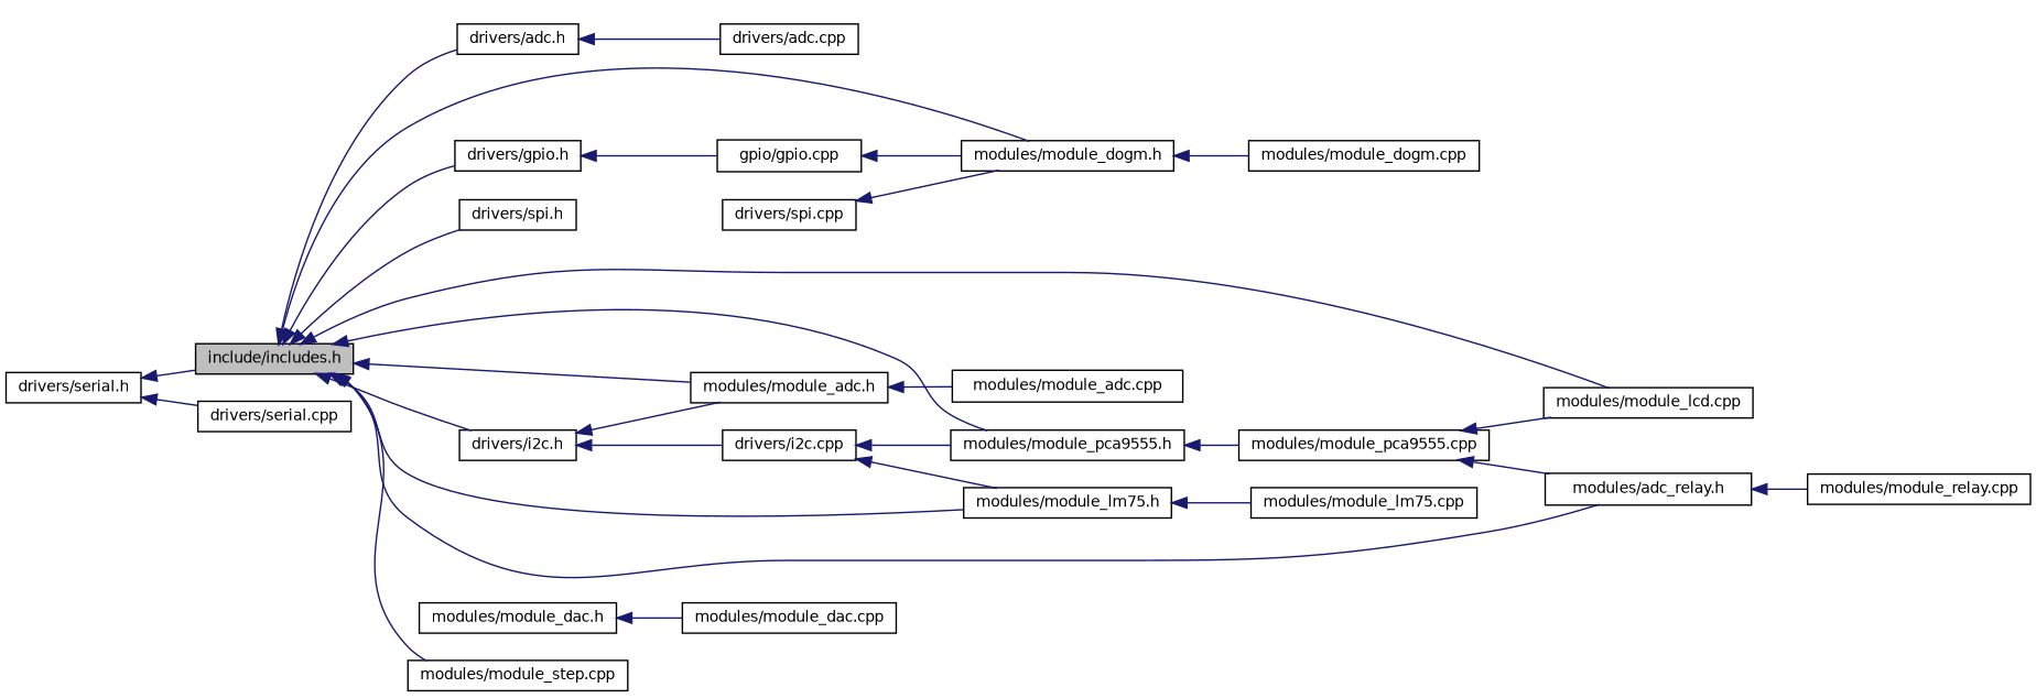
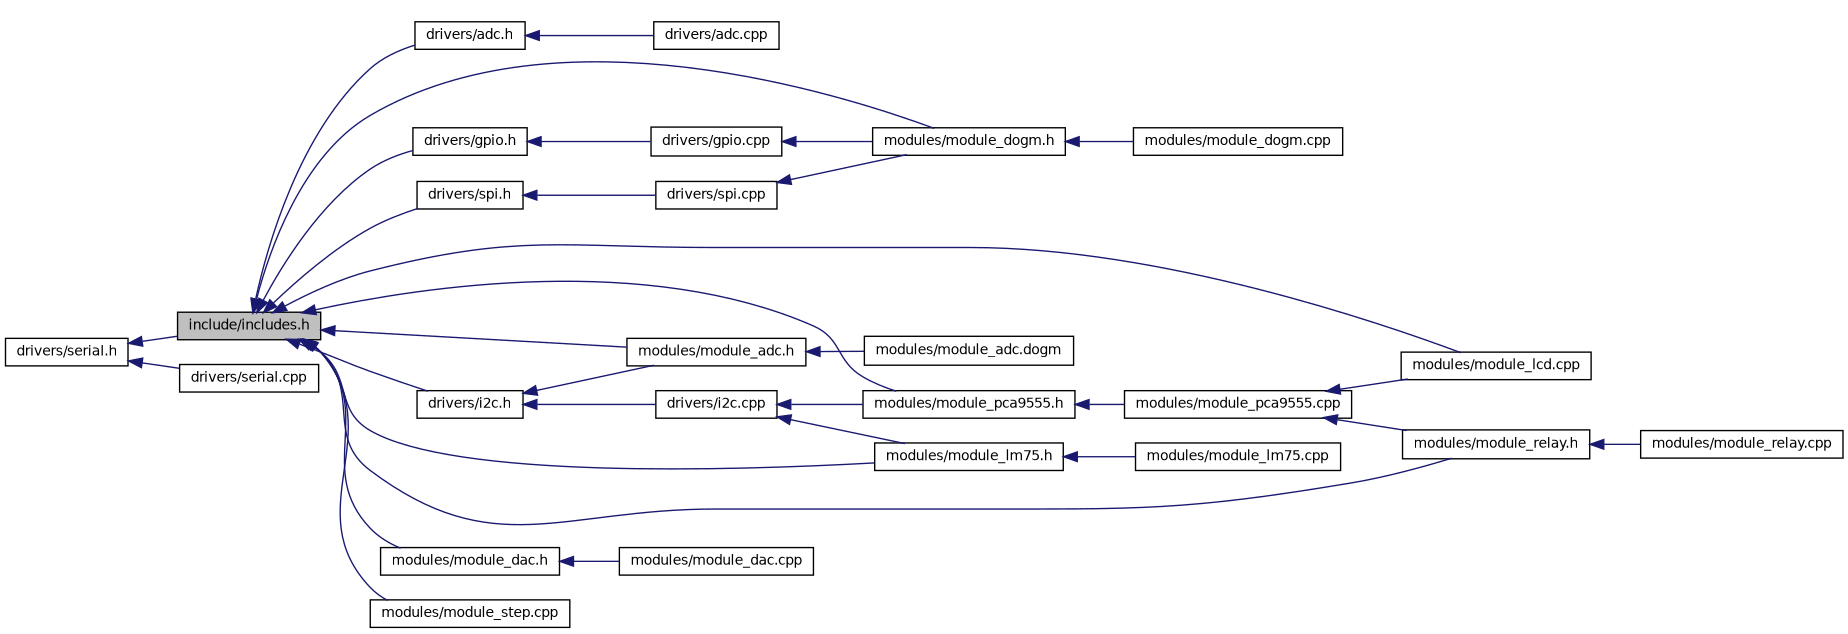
  digraph {
    rankdir=LR
    node [color=black fillcolor=white fontname=Helvetica fontsize=10 shape=record style=filled]
    edge [color=midnightblue dir=back fontname=Helvetica fontsize=10 labelfontname=Helvetica labelfontsize=10 style=solid]
    n1 [fillcolor=grey75 fontcolor=black height=0.2 label="include/includes.h" width=0.4]
    n2 [height=0.2 label="drivers/adc.h" width=0.4]
    n3 [height=0.2 label="drivers/gpio.h" width=0.4]
    n4 [height=0.2 label="modules/module_dogm.h" width=0.4]
    n5 [height=0.2 label="drivers/i2c.h" width=0.4]
    n6 [height=0.2 label="modules/module_dac.h" width=0.4]
    n7 [height=0.2 label="modules/module_pca9555.h" width=0.4]
    n8 [height=0.2 label="modules/module_lcd.cpp" width=0.4]
-   n9 [height=0.2 label="modules/adc_relay.h" width=0.4]
+   n9 [height=0.2 label="modules/module_relay.h" width=0.4]
    n10 [height=0.2 label="modules/module_lm75.h" width=0.4]
    n11 [height=0.2 label="modules/module_adc.h" width=0.4]
    n12 [height=0.2 label="drivers/spi.h" width=0.4]
    n13 [height=0.2 label="modules/module_step.cpp" width=0.4]
    n14 [height=0.2 label="drivers/adc.cpp" width=0.4]
-   n15 [height=0.2 label="gpio/gpio.cpp" width=0.4]
+   n15 [height=0.2 label="drivers/gpio.cpp" width=0.4]
    n16 [height=0.2 label="modules/module_dogm.cpp" width=0.4]
    n17 [height=0.2 label="drivers/i2c.cpp" width=0.4]
    n18 [height=0.2 label="modules/module_dac.cpp" width=0.4]
    n19 [height=0.2 label="modules/module_pca9555.cpp" width=0.4]
    n20 [height=0.2 label="modules/module_relay.cpp" width=0.4]
    n21 [height=0.2 label="modules/module_lm75.cpp" width=0.4]
-   n22 [height=0.2 label="modules/module_adc.cpp" width=0.4]
+   n22 [height=0.2 label="modules/module_adc.dogm" width=0.4]
    n23 [height=0.2 label="drivers/serial.h" width=0.4]
    n24 [height=0.2 label="drivers/serial.cpp" width=0.4]
    n25 [height=0.2 label="drivers/spi.cpp" width=0.4]
    n1 -> n2
    n1 -> n3
    n1 -> n4
    n1 -> n5
+   n1 -> n6
    n1 -> n7
    n1 -> n8
    n1 -> n9
    n1 -> n10
    n1 -> n11
    n1 -> n12
    n1 -> n13
    n2 -> n14
    n3 -> n15
    n4 -> n16
    n5 -> n11
    n5 -> n17
    n6 -> n18
    n7 -> n19
    n9 -> n20
    n10 -> n21
    n11 -> n22
+   n12 -> n25
    n15 -> n4
    n17 -> n7
    n17 -> n10
    n19 -> n8
    n19 -> n9
    n23 -> n1
    n23 -> n24
    n25 -> n4
  }
